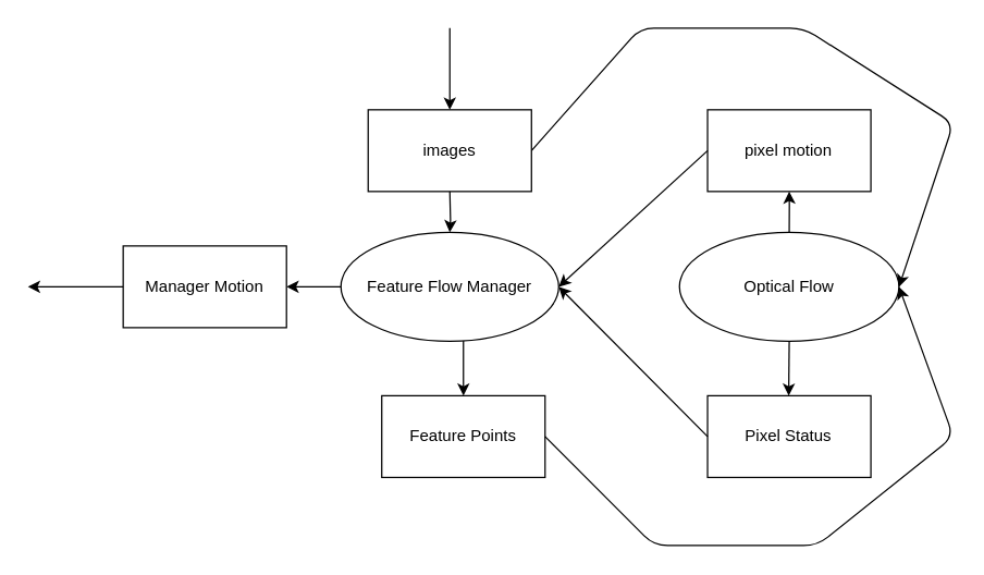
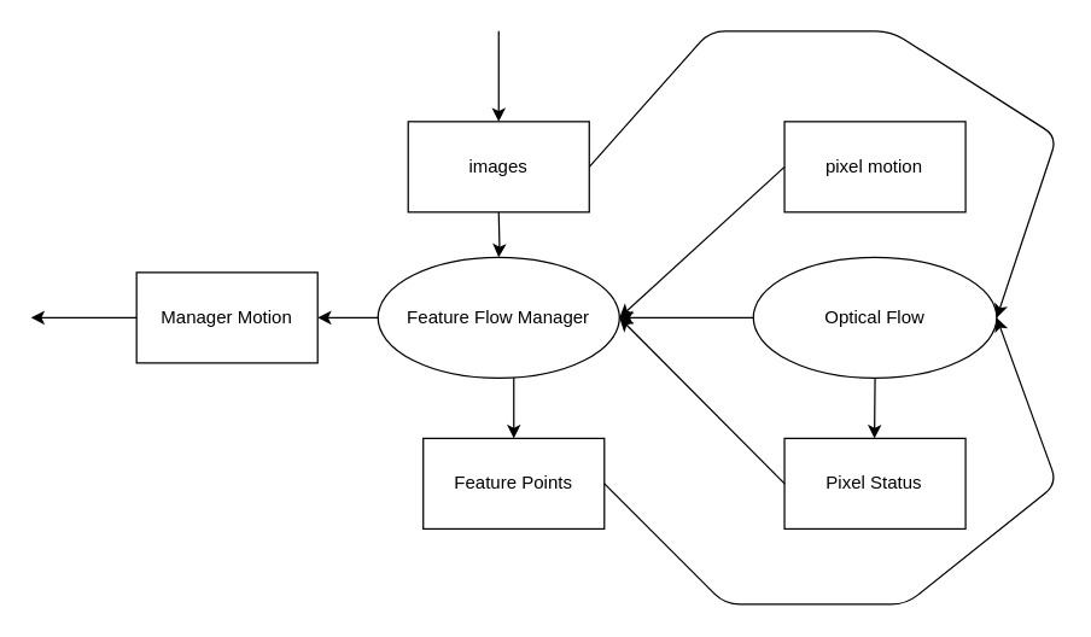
  <mxCell id="0" />
  <mxCell id="1" parent="0" />
- <mxCell id="2" value="" style="edgeStyle=orthogonalEdgeStyle;rounded=0;orthogonalLoop=1;jettySize=auto;html=1;entryX=0.5;entryY=1;entryDx=0;entryDy=0;" edge="1" parent="1" source="3" target="6"><mxGeometry relative="1" as="geometry"><mxPoint x="690.015" y="210" as="targetPoint" /></mxGeometry></mxCell>
+ <mxCell id="2" value="" style="edgeStyle=orthogonalEdgeStyle;rounded=0;orthogonalLoop=1;jettySize=auto;html=1;" edge="1" parent="1" source="3" target="5"><mxGeometry relative="1" as="geometry"><mxPoint x="690.015" y="210" as="targetPoint" /></mxGeometry></mxCell>
  <mxCell id="3" value="Optical Flow" style="ellipse;whiteSpace=wrap;html=1;" vertex="1" parent="1"><mxGeometry x="498.77" y="170" width="161.25" height="80" as="geometry" /></mxCell>
  <mxCell id="4" value="" style="edgeStyle=orthogonalEdgeStyle;rounded=0;orthogonalLoop=1;jettySize=auto;html=1;entryX=0.5;entryY=0;entryDx=0;entryDy=0;" edge="1" parent="1" source="5" target="7"><mxGeometry relative="1" as="geometry"><Array as="points"><mxPoint x="340.01" y="250" /><mxPoint x="340.01" y="250" /></Array></mxGeometry></mxCell>
  <mxCell id="5" value="Feature Flow Manager" style="ellipse;whiteSpace=wrap;html=1;" vertex="1" parent="1"><mxGeometry x="250.01" y="170" width="160" height="80" as="geometry" /></mxCell>
  <mxCell id="6" value="pixel motion" style="whiteSpace=wrap;html=1;" vertex="1" parent="1"><mxGeometry x="519.395" y="80" width="120" height="60" as="geometry" /></mxCell>
  <mxCell id="7" value="Feature Points" style="whiteSpace=wrap;html=1;" vertex="1" parent="1"><mxGeometry x="280.01" y="290" width="120" height="60" as="geometry" /></mxCell>
  <mxCell id="8" value="" style="endArrow=classic;html=1;exitX=1;exitY=0.5;exitDx=0;exitDy=0;entryX=1;entryY=0.5;entryDx=0;entryDy=0;" edge="1" parent="1" source="11" target="3"><mxGeometry width="50" height="50" relative="1" as="geometry"><mxPoint x="390.01" y="110" as="sourcePoint" /><mxPoint x="460.01" y="20" as="targetPoint" /><Array as="points"><mxPoint x="470.01" y="20" /><mxPoint x="590.01" y="20" /><mxPoint x="700.01" y="90" /></Array></mxGeometry></mxCell>
  <mxCell id="9" value="" style="endArrow=classic;html=1;exitX=1;exitY=0.5;exitDx=0;exitDy=0;entryX=1;entryY=0.5;entryDx=0;entryDy=0;" edge="1" parent="1" source="7" target="3"><mxGeometry width="50" height="50" relative="1" as="geometry"><mxPoint x="390.01" y="370" as="sourcePoint" /><mxPoint x="497.01" y="210" as="targetPoint" /><Array as="points"><mxPoint x="480.01" y="400" /><mxPoint x="600.01" y="400" /><mxPoint x="700.01" y="320" /></Array></mxGeometry></mxCell>
  <mxCell id="10" value="" style="edgeStyle=orthogonalEdgeStyle;rounded=0;orthogonalLoop=1;jettySize=auto;html=1;" edge="1" parent="1" target="5"><mxGeometry relative="1" as="geometry"><mxPoint x="330.01" y="140" as="sourcePoint" /></mxGeometry></mxCell>
  <mxCell id="11" value="images" style="whiteSpace=wrap;html=1;" vertex="1" parent="1"><mxGeometry x="270.01" y="80" width="120" height="60" as="geometry" /></mxCell>
  <mxCell id="12" value="" style="endArrow=classic;html=1;exitX=0.5;exitY=1;exitDx=0;exitDy=0;" edge="1" parent="1" source="3"><mxGeometry width="50" height="50" relative="1" as="geometry"><mxPoint x="390.01" y="370" as="sourcePoint" /><mxPoint x="579.01" y="290" as="targetPoint" /></mxGeometry></mxCell>
  <mxCell id="13" value="Pixel Status" style="rounded=0;whiteSpace=wrap;html=1;" vertex="1" parent="1"><mxGeometry x="519.39" y="290" width="120" height="60" as="geometry" /></mxCell>
  <mxCell id="14" value="" style="endArrow=classic;html=1;entryX=1;entryY=0.5;entryDx=0;entryDy=0;exitX=0;exitY=0.5;exitDx=0;exitDy=0;" edge="1" parent="1" source="13" target="5"><mxGeometry width="50" height="50" relative="1" as="geometry"><mxPoint x="510.01" y="320" as="sourcePoint" /><mxPoint x="460.01" y="320" as="targetPoint" /></mxGeometry></mxCell>
  <mxCell id="15" value="" style="endArrow=classic;html=1;exitX=0;exitY=0.5;exitDx=0;exitDy=0;entryX=1;entryY=0.5;entryDx=0;entryDy=0;" edge="1" parent="1" source="6" target="5"><mxGeometry width="50" height="50" relative="1" as="geometry"><mxPoint x="410.01" y="370" as="sourcePoint" /><mxPoint x="460.01" y="320" as="targetPoint" /></mxGeometry></mxCell>
  <mxCell id="16" value="" style="endArrow=classic;html=1;exitX=0;exitY=0.5;exitDx=0;exitDy=0;" edge="1" parent="1" source="5"><mxGeometry width="50" height="50" relative="1" as="geometry"><mxPoint x="380.01" y="360" as="sourcePoint" /><mxPoint x="210.01" y="210" as="targetPoint" /></mxGeometry></mxCell>
  <mxCell id="17" value="" style="endArrow=classic;html=1;" edge="1" parent="1" target="11"><mxGeometry width="50" height="50" relative="1" as="geometry"><mxPoint x="330.01" y="20" as="sourcePoint" /><mxPoint x="430.01" y="310" as="targetPoint" /></mxGeometry></mxCell>
  <mxCell id="18" value="Manager Motion" style="rounded=0;whiteSpace=wrap;html=1;" vertex="1" parent="1"><mxGeometry x="90.01" y="180" width="120" height="60" as="geometry" /></mxCell>
  <mxCell id="19" value="" style="endArrow=classic;html=1;exitX=0;exitY=0.5;exitDx=0;exitDy=0;" edge="1" parent="1" source="18"><mxGeometry width="50" height="50" relative="1" as="geometry"><mxPoint x="290.01" y="320" as="sourcePoint" /><mxPoint x="20.01" y="210" as="targetPoint" /></mxGeometry></mxCell>
